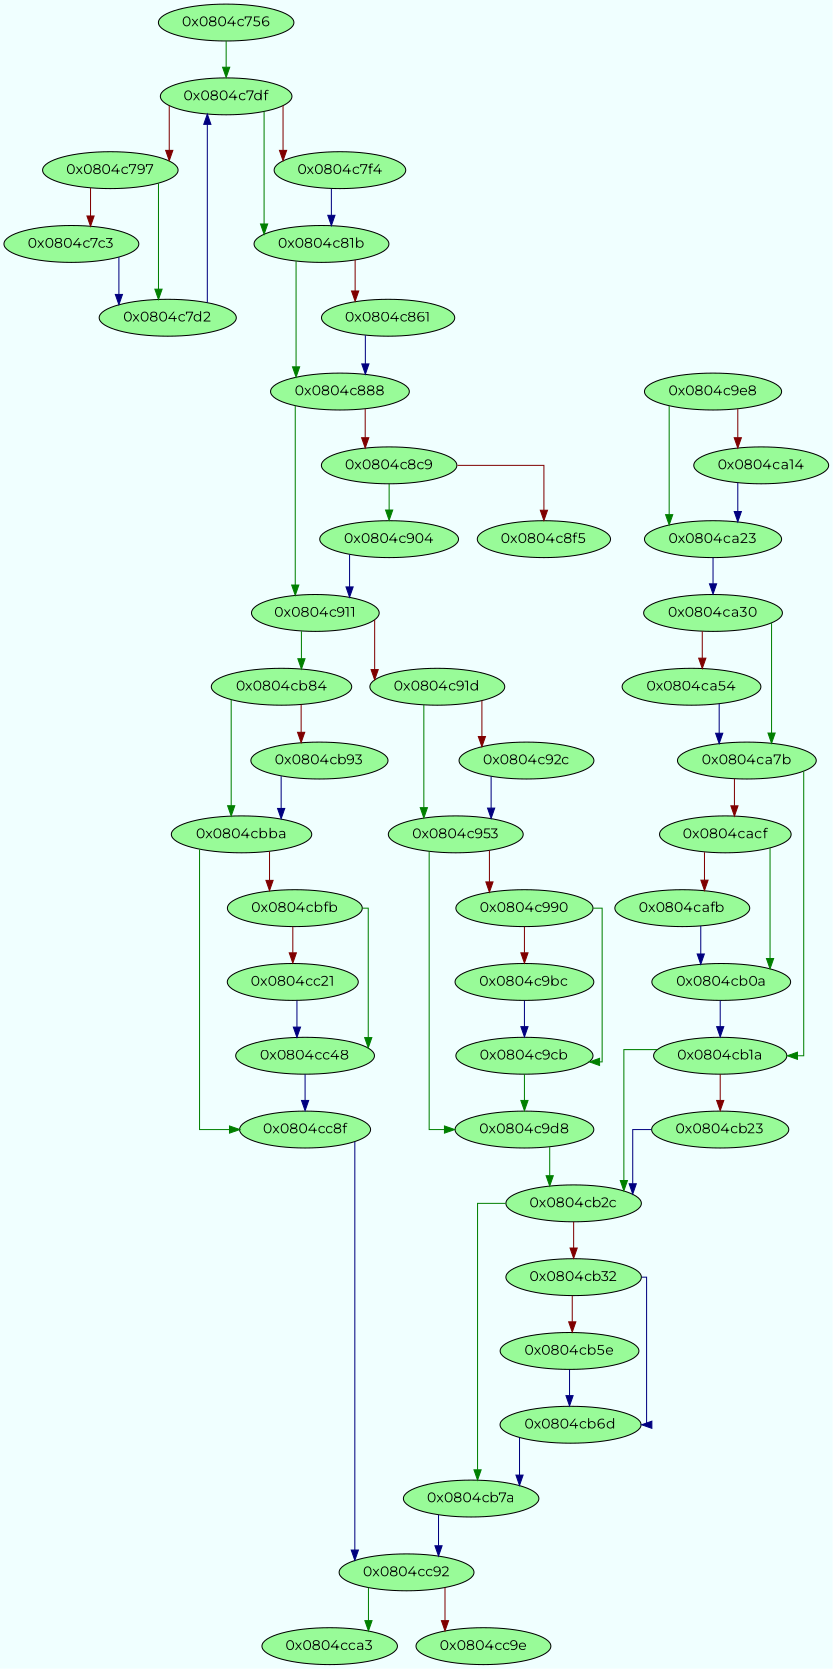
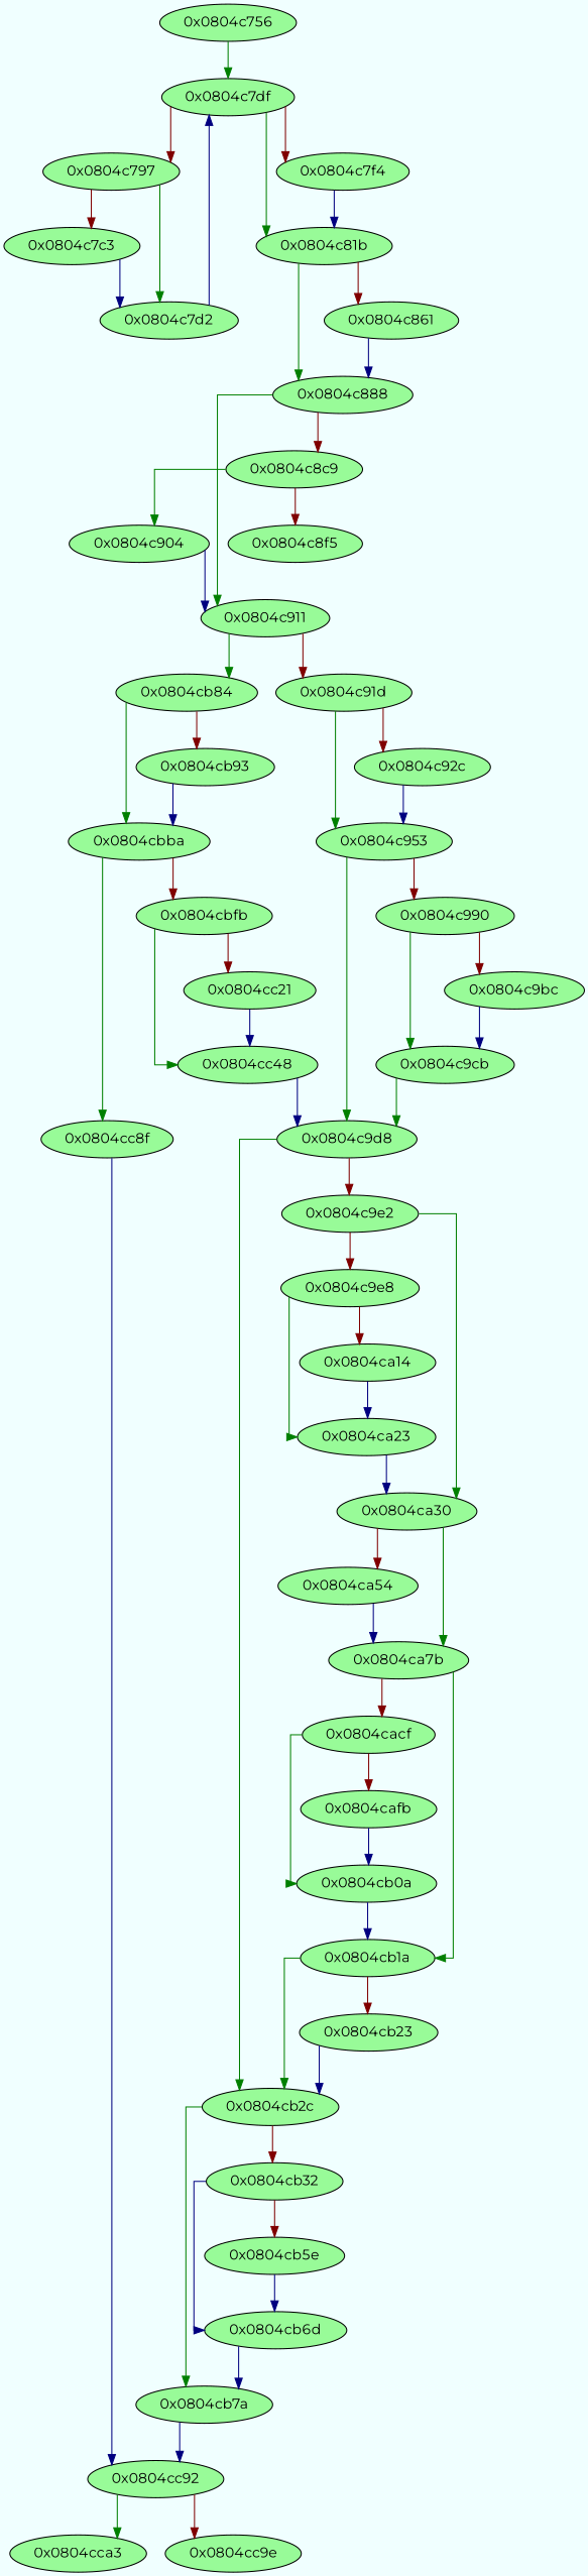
  digraph {
    bgcolor=azure
    fontname=Montserrat
    fontsize=8
    splines=ortho
    node [color=black fillcolor=palegreen fontname=Montserrat style=filled]
    edge [arrowhead=normal color="#007f00" fontname=Montserrat]
    n1 [label="0x0804c756"]
    n2 [label="0x0804c7df"]
    n3 [label="0x0804c797"]
    n4 [label="0x0804c81b"]
    n5 [label="0x0804c7f4"]
    n6 [label="0x0804c7d2"]
    n7 [label="0x0804c7c3"]
    n8 [label="0x0804c888"]
    n9 [label="0x0804c861"]
    n10 [label="0x0804c911"]
    n11 [label="0x0804c8c9"]
    n12 [label="0x0804cb84"]
    n13 [label="0x0804c91d"]
    n14 [label="0x0804c904"]
    n15 [label="0x0804c8f5"]
    n16 [label="0x0804cbba"]
    n17 [label="0x0804cb93"]
    n18 [label="0x0804c953"]
    n19 [label="0x0804c92c"]
    n20 [label="0x0804cc8f"]
    n21 [label="0x0804cbfb"]
    n22 [label="0x0804c9d8"]
    n23 [label="0x0804c990"]
    n24 [label="0x0804cb2c"]
+   n25 [label="0x0804c9e2"]
    n26 [label="0x0804c9cb"]
    n27 [label="0x0804c9bc"]
    n28 [label="0x0804cb7a"]
    n29 [label="0x0804cb32"]
    n30 [label="0x0804ca30"]
    n31 [label="0x0804c9e8"]
    n32 [label="0x0804cc92"]
    n33 [label="0x0804cb6d"]
    n34 [label="0x0804cb5e"]
    n35 [label="0x0804ca7b"]
    n36 [label="0x0804ca54"]
    n37 [label="0x0804ca23"]
    n38 [label="0x0804ca14"]
    n39 [label="0x0804cb1a"]
    n40 [label="0x0804cacf"]
    n41 [label="0x0804cb23"]
    n42 [label="0x0804cb0a"]
    n43 [label="0x0804cafb"]
    n44 [label="0x0804cca3"]
    n45 [label="0x0804cc9e"]
    n46 [label="0x0804cc48"]
    n47 [label="0x0804cc21"]
    n1 -> n2
    n2 -> n3 [color="#7f0000"]
    n2 -> n4
    n2 -> n5 [color="#7f0000"]
    n3 -> n6
    n3 -> n7 [color="#7f0000"]
    n4 -> n8
    n4 -> n9 [color="#7f0000"]
    n5 -> n4 [color="#00007f"]
    n6 -> n2 [color="#00007f"]
    n7 -> n6 [color="#00007f"]
    n8 -> n10
    n8 -> n11 [color="#7f0000"]
    n9 -> n8 [color="#00007f"]
    n10 -> n12
    n10 -> n13 [color="#7f0000"]
    n11 -> n14
    n11 -> n15 [color="#7f0000"]
    n12 -> n16
    n12 -> n17 [color="#7f0000"]
    n13 -> n18
    n13 -> n19 [color="#7f0000"]
    n14 -> n10 [color="#00007f"]
    n16 -> n20
    n16 -> n21 [color="#7f0000"]
    n17 -> n16 [color="#00007f"]
    n18 -> n22
    n18 -> n23 [color="#7f0000"]
    n19 -> n18 [color="#00007f"]
    n20 -> n32 [color="#00007f"]
    n21 -> n46
    n21 -> n47 [color="#7f0000"]
    n22 -> n24
+   n22 -> n25 [color="#7f0000"]
    n23 -> n26
    n23 -> n27 [color="#7f0000"]
    n24 -> n28
    n24 -> n29 [color="#7f0000"]
+   n25 -> n30
+   n25 -> n31 [color="#7f0000"]
    n26 -> n22
    n27 -> n26 [color="#00007f"]
    n28 -> n32 [color="#00007f"]
    n29 -> n33 [color="#00007f"]
    n29 -> n34 [color="#7f0000"]
    n30 -> n35
    n30 -> n36 [color="#7f0000"]
    n31 -> n37
    n31 -> n38 [color="#7f0000"]
    n32 -> n44
    n32 -> n45 [color="#7f0000"]
    n33 -> n28 [color="#00007f"]
    n34 -> n33 [color="#00007f"]
    n35 -> n39
    n35 -> n40 [color="#7f0000"]
    n36 -> n35 [color="#00007f"]
    n37 -> n30 [color="#00007f"]
    n38 -> n37 [color="#00007f"]
    n39 -> n24
    n39 -> n41 [color="#7f0000"]
    n40 -> n42
    n40 -> n43 [color="#7f0000"]
    n41 -> n24 [color="#00007f"]
    n42 -> n39 [color="#00007f"]
    n43 -> n42 [color="#00007f"]
-   n46 -> n20 [color="#00007f"]
+   n46 -> n22 [color="#00007f"]
    n47 -> n46 [color="#00007f"]
  }
